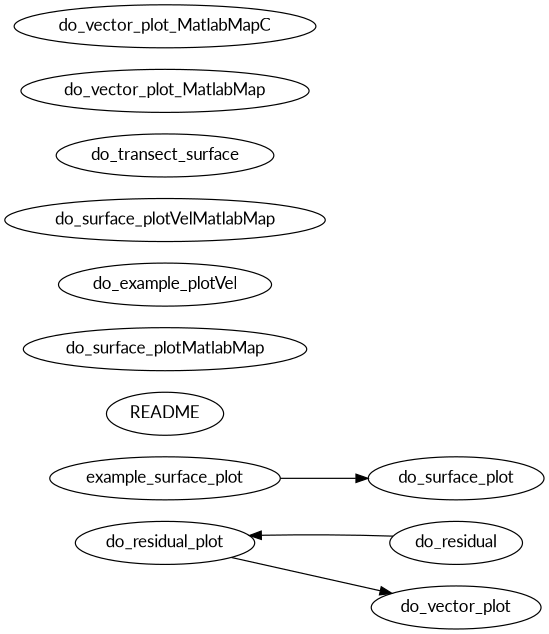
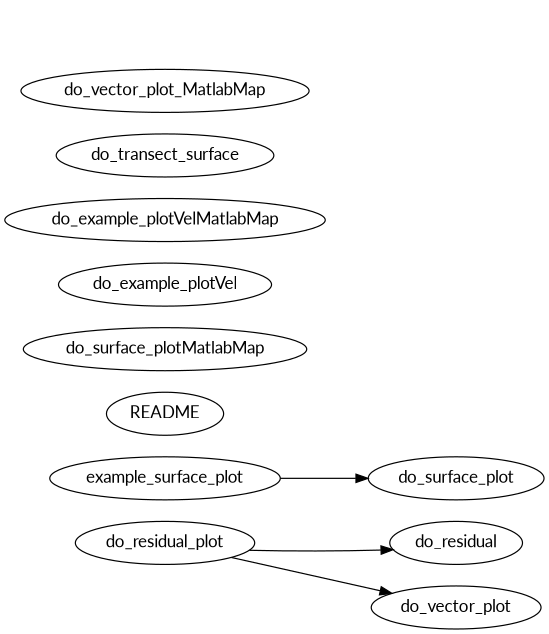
  digraph {
    fontname=Lato
    rankdir=LR
    node [fontname=Lato]
    edge [fontname=Lato]
    do_residual_plot
    do_residual
    do_vector_plot
    example_surface_plot
    do_surface_plot
    README
    do_surface_plotMatlabMap
    n8 [label=do_example_plotVel]
-   do_surface_plotVelMatlabMap
+   do_surface_plotVelMatlabMap [label=do_example_plotVelMatlabMap]
    n10 [label=do_transect_surface]
    do_vector_plot_MatlabMap
-   do_vector_plot_MatlabMapC
-   do_residual -> do_residual_plot
+   do_residual_plot -> do_residual
    do_residual_plot -> do_vector_plot
    example_surface_plot -> do_surface_plot
  }
